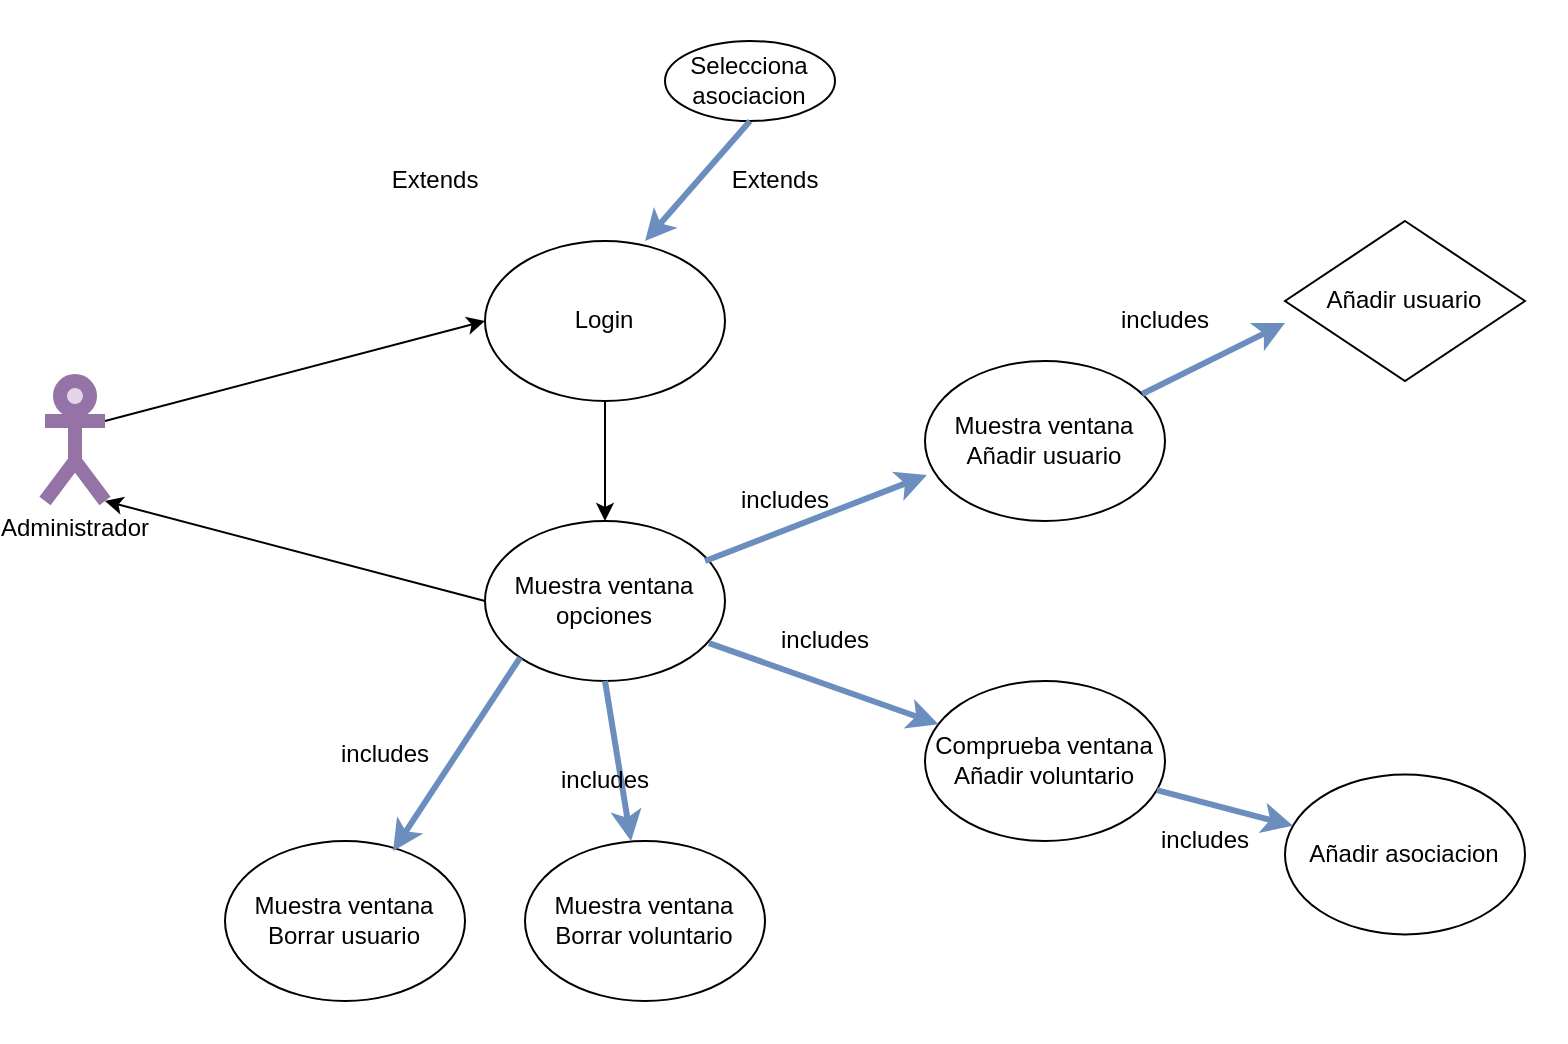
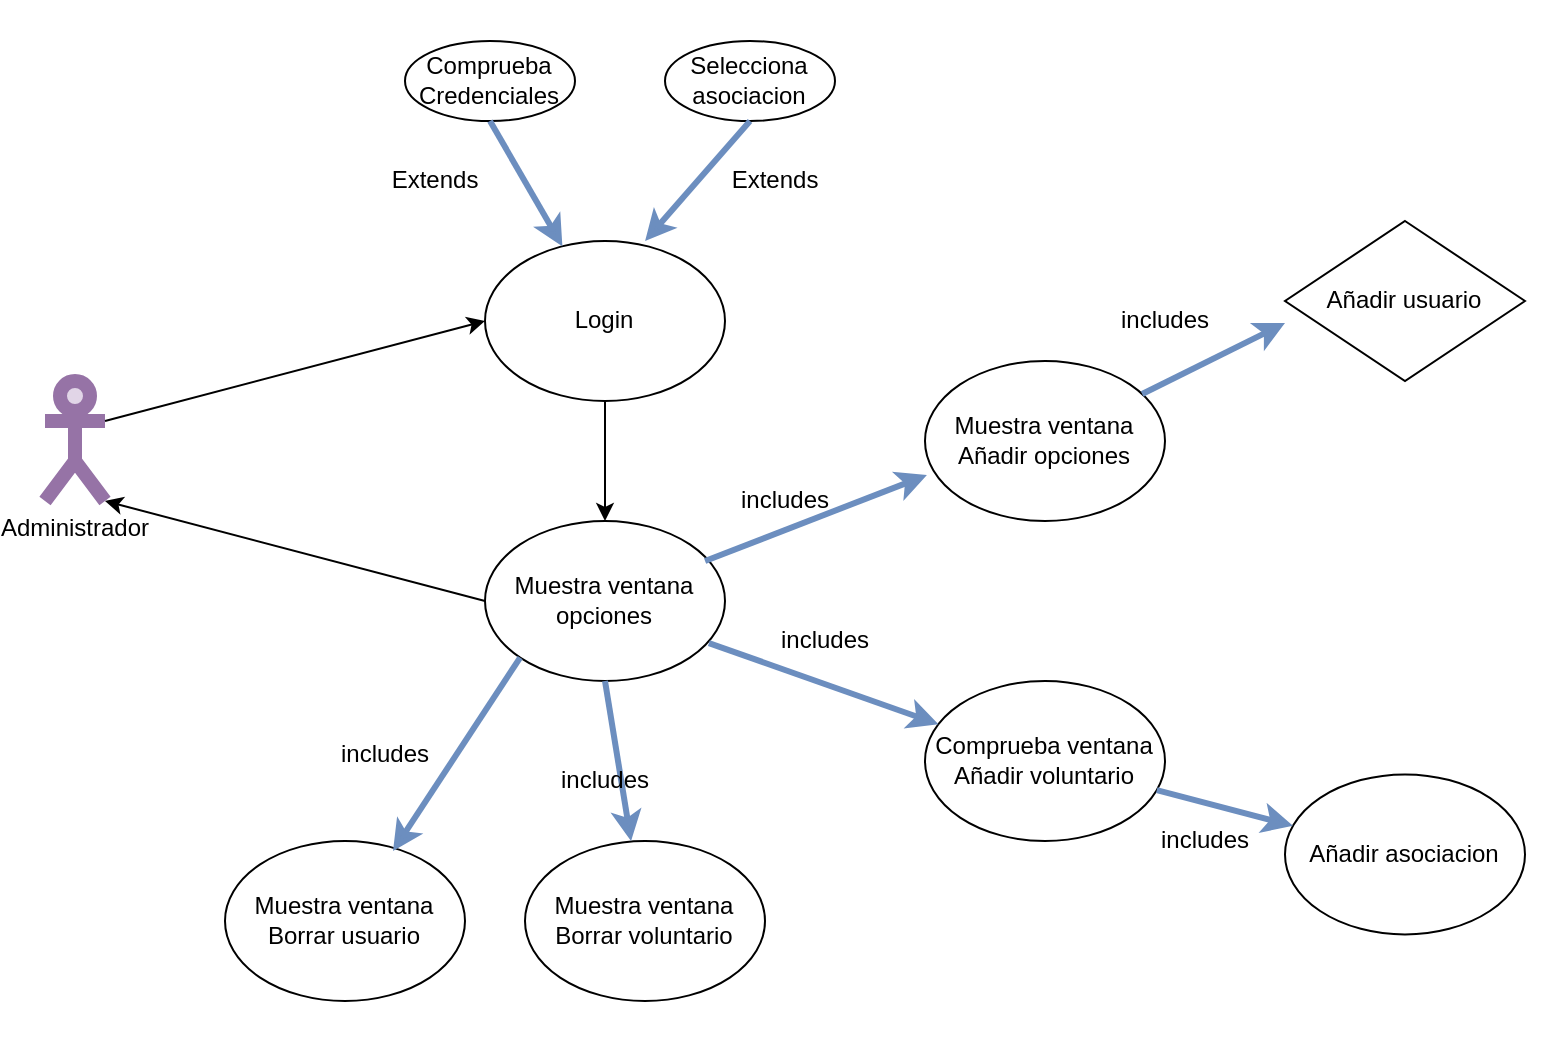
  <mxCell id="0" />
  <mxCell id="1" parent="0" />
  <mxCell id="2" value="&lt;div&gt;Administrador&lt;br&gt;&lt;/div&gt;" style="shape=umlActor;verticalLabelPosition=bottom;labelBackgroundColor=#ffffff;verticalAlign=top;html=1;outlineConnect=0;fillColor=#e1d5e7;strokeColor=#9673a6;strokeWidth=7;" vertex="1" parent="1"><mxGeometry x="20" y="190" width="30" height="60" as="geometry" /></mxCell>
  <mxCell id="3" value="Login" style="ellipse;whiteSpace=wrap;html=1;" vertex="1" parent="1"><mxGeometry x="240" y="120" width="120" height="80" as="geometry" /></mxCell>
+ <mxCell id="4" value="&lt;div&gt;Comprueba&lt;/div&gt;&lt;div&gt;Credenciales&lt;br&gt;&lt;/div&gt;" style="ellipse;whiteSpace=wrap;html=1;" vertex="1" parent="1"><mxGeometry x="200" y="20" width="85" height="40" as="geometry" /></mxCell>
  <mxCell id="5" value="&lt;div&gt;Selecciona&lt;br&gt;&lt;/div&gt;&lt;div&gt;asociacion&lt;br&gt;&lt;/div&gt;" style="ellipse;whiteSpace=wrap;html=1;" vertex="1" parent="1"><mxGeometry x="330" y="20" width="85" height="40" as="geometry" /></mxCell>
+ <mxCell id="6" value="" style="endArrow=classic;html=1;exitX=0.5;exitY=1;exitDx=0;exitDy=0;strokeWidth=3;fillColor=#dae8fc;strokeColor=#6c8ebf;" edge="1" parent="1" source="4" target="3"><mxGeometry width="50" height="50" relative="1" as="geometry"><mxPoint x="460" y="190" as="sourcePoint" /><mxPoint x="510" y="140" as="targetPoint" /></mxGeometry></mxCell>
  <mxCell id="7" value="Extends" style="text;html=1;align=center;verticalAlign=middle;resizable=0;points=[];autosize=1;" vertex="1" parent="1"><mxGeometry x="185" y="80" width="60" height="20" as="geometry" /></mxCell>
  <mxCell id="8" value="" style="endArrow=classic;html=1;exitX=0.5;exitY=1;exitDx=0;exitDy=0;entryX=0.667;entryY=0;entryDx=0;entryDy=0;entryPerimeter=0;strokeWidth=3;fillColor=#dae8fc;strokeColor=#6c8ebf;" edge="1" parent="1" source="5" target="3"><mxGeometry width="50" height="50" relative="1" as="geometry"><mxPoint x="460" y="190" as="sourcePoint" /><mxPoint x="510" y="140" as="targetPoint" /></mxGeometry></mxCell>
  <mxCell id="9" value="" style="endArrow=classic;html=1;exitX=1;exitY=0.333;exitDx=0;exitDy=0;exitPerimeter=0;entryX=0;entryY=0.5;entryDx=0;entryDy=0;" edge="1" parent="1" source="2" target="3"><mxGeometry width="50" height="50" relative="1" as="geometry"><mxPoint x="460" y="370" as="sourcePoint" /><mxPoint x="510" y="320" as="targetPoint" /></mxGeometry></mxCell>
  <mxCell id="10" value="" style="endArrow=classic;html=1;exitX=0.5;exitY=1;exitDx=0;exitDy=0;" edge="1" parent="1" source="3" target="11"><mxGeometry width="50" height="50" relative="1" as="geometry"><mxPoint x="460" y="370" as="sourcePoint" /><mxPoint x="510" y="320" as="targetPoint" /></mxGeometry></mxCell>
  <mxCell id="11" value="Muestra ventana opciones" style="ellipse;whiteSpace=wrap;html=1;" vertex="1" parent="1"><mxGeometry x="240" y="260" width="120" height="80" as="geometry" /></mxCell>
  <mxCell id="12" value="" style="endArrow=classic;html=1;entryX=1;entryY=1;entryDx=0;entryDy=0;entryPerimeter=0;exitX=0;exitY=0.5;exitDx=0;exitDy=0;" edge="1" parent="1" source="11" target="2"><mxGeometry width="50" height="50" relative="1" as="geometry"><mxPoint x="460" y="370" as="sourcePoint" /><mxPoint x="510" y="320" as="targetPoint" /></mxGeometry></mxCell>
  <mxCell id="13" value="&lt;div&gt;Comprueba ventana&lt;/div&gt;&lt;div&gt;Añadir voluntario&lt;/div&gt;" style="ellipse;whiteSpace=wrap;html=1;" vertex="1" parent="1"><mxGeometry x="460" y="340" width="120" height="80" as="geometry" /></mxCell>
  <mxCell id="14" value="&lt;div&gt;Muestra ventana&lt;br&gt;&lt;/div&gt;&lt;div&gt;Borrar voluntario&lt;/div&gt;" style="ellipse;whiteSpace=wrap;html=1;" vertex="1" parent="1"><mxGeometry x="260" y="420" width="120" height="80" as="geometry" /></mxCell>
- <mxCell id="15" value="&lt;div&gt;Muestra ventana&lt;br&gt;&lt;/div&gt;&lt;div&gt;Añadir usuario&lt;/div&gt;" style="ellipse;whiteSpace=wrap;html=1;" vertex="1" parent="1"><mxGeometry x="460" y="180" width="120" height="80" as="geometry" /></mxCell>
+ <mxCell id="15" value="&lt;div&gt;Muestra ventana&lt;br&gt;&lt;/div&gt;&lt;div&gt;Añadir opciones&lt;/div&gt;" style="ellipse;whiteSpace=wrap;html=1;" vertex="1" parent="1"><mxGeometry x="460" y="180" width="120" height="80" as="geometry" /></mxCell>
  <mxCell id="16" value="&lt;div&gt;Muestra ventana&lt;br&gt;&lt;/div&gt;&lt;div&gt;Borrar usuario&lt;/div&gt;" style="ellipse;whiteSpace=wrap;html=1;" vertex="1" parent="1"><mxGeometry x="110" y="420" width="120" height="80" as="geometry" /></mxCell>
  <mxCell id="17" value="" style="endArrow=classic;html=1;exitX=0.917;exitY=0.25;exitDx=0;exitDy=0;exitPerimeter=0;entryX=0.008;entryY=0.713;entryDx=0;entryDy=0;entryPerimeter=0;strokeWidth=3;fillColor=#dae8fc;strokeColor=#6c8ebf;" edge="1" parent="1" source="11" target="15"><mxGeometry width="50" height="50" relative="1" as="geometry"><mxPoint x="350" y="270" as="sourcePoint" /><mxPoint x="490" y="250" as="targetPoint" /></mxGeometry></mxCell>
  <mxCell id="18" value="" style="endArrow=classic;html=1;entryX=0.7;entryY=0.063;entryDx=0;entryDy=0;entryPerimeter=0;exitX=0;exitY=1;exitDx=0;exitDy=0;strokeWidth=3;fillColor=#dae8fc;strokeColor=#6c8ebf;" edge="1" parent="1" source="11" target="16"><mxGeometry width="50" height="50" relative="1" as="geometry"><mxPoint x="100" y="530" as="sourcePoint" /><mxPoint x="270" y="590" as="targetPoint" /></mxGeometry></mxCell>
  <mxCell id="19" value="" style="endArrow=classic;html=1;entryX=0.442;entryY=0;entryDx=0;entryDy=0;exitX=0.5;exitY=1;exitDx=0;exitDy=0;entryPerimeter=0;strokeWidth=3;fillColor=#dae8fc;strokeColor=#6c8ebf;" edge="1" parent="1" source="11" target="14"><mxGeometry width="50" height="50" relative="1" as="geometry"><mxPoint x="100" y="570" as="sourcePoint" /><mxPoint x="270" y="590" as="targetPoint" /></mxGeometry></mxCell>
  <mxCell id="20" value="" style="endArrow=classic;html=1;exitX=0.933;exitY=0.763;exitDx=0;exitDy=0;exitPerimeter=0;strokeWidth=3;fillColor=#dae8fc;strokeColor=#6c8ebf;" edge="1" parent="1" source="11" target="13"><mxGeometry width="50" height="50" relative="1" as="geometry"><mxPoint x="371.216" y="320.004" as="sourcePoint" /><mxPoint x="523.79" y="331.72" as="targetPoint" /></mxGeometry></mxCell>
  <mxCell id="21" value="Añadir usuario" style="rhombus;whiteSpace=wrap;html=1;" vertex="1" parent="1"><mxGeometry x="640" y="110" width="120" height="80" as="geometry" /></mxCell>
  <mxCell id="22" value="" style="endArrow=classic;html=1;entryX=0;entryY=0.638;entryDx=0;entryDy=0;entryPerimeter=0;strokeWidth=3;fillColor=#dae8fc;strokeColor=#6c8ebf;" edge="1" parent="1" source="15" target="21"><mxGeometry width="50" height="50" relative="1" as="geometry"><mxPoint x="440" y="380" as="sourcePoint" /><mxPoint x="490" y="330" as="targetPoint" /></mxGeometry></mxCell>
  <mxCell id="23" value="includes" style="text;html=1;align=center;verticalAlign=middle;resizable=0;points=[];autosize=1;" vertex="1" parent="1"><mxGeometry x="550" y="150" width="60" height="20" as="geometry" /></mxCell>
  <mxCell id="24" value="Añadir asociacion" style="ellipse;whiteSpace=wrap;html=1;" vertex="1" parent="1"><mxGeometry x="640" y="386.72" width="120" height="80" as="geometry" /></mxCell>
  <mxCell id="25" value="" style="endArrow=classic;html=1;strokeWidth=3;fillColor=#dae8fc;strokeColor=#6c8ebf;" edge="1" parent="1" source="13" target="24"><mxGeometry width="50" height="50" relative="1" as="geometry"><mxPoint x="473.79" y="381.72" as="sourcePoint" /><mxPoint x="523.79" y="331.72" as="targetPoint" /></mxGeometry></mxCell>
  <mxCell id="26" value="includes" style="text;html=1;align=center;verticalAlign=middle;resizable=0;points=[];autosize=1;" vertex="1" parent="1"><mxGeometry x="570" y="410" width="60" height="20" as="geometry" /></mxCell>
  <mxCell id="27" value="includes" style="text;html=1;align=center;verticalAlign=middle;resizable=0;points=[];autosize=1;" vertex="1" parent="1"><mxGeometry x="360" y="240" width="60" height="20" as="geometry" /></mxCell>
  <mxCell id="28" value="includes" style="text;html=1;align=center;verticalAlign=middle;resizable=0;points=[];autosize=1;" vertex="1" parent="1"><mxGeometry x="270" y="380" width="60" height="20" as="geometry" /></mxCell>
  <mxCell id="29" value="includes" style="text;html=1;align=center;verticalAlign=middle;resizable=0;points=[];autosize=1;" vertex="1" parent="1"><mxGeometry x="380" y="310" width="60" height="20" as="geometry" /></mxCell>
  <mxCell id="30" value="includes" style="text;html=1;align=center;verticalAlign=middle;resizable=0;points=[];autosize=1;" vertex="1" parent="1"><mxGeometry x="160" y="366.72" width="60" height="20" as="geometry" /></mxCell>
  <mxCell id="31" value="Extends" style="text;html=1;align=center;verticalAlign=middle;resizable=0;points=[];autosize=1;" vertex="1" parent="1"><mxGeometry x="355" y="80" width="60" height="20" as="geometry" /></mxCell>
